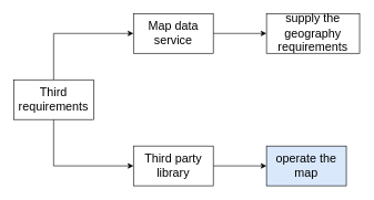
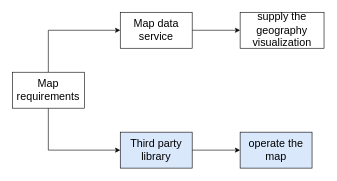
  <mxCell id="0" />
  <mxCell id="1" parent="0" />
  <mxCell id="2" style="edgeStyle=orthogonalEdgeStyle;rounded=0;orthogonalLoop=1;jettySize=auto;html=1;exitX=0.5;exitY=0;exitDx=0;exitDy=0;entryX=0;entryY=0.5;entryDx=0;entryDy=0;" edge="1" parent="1" source="4" target="9"><mxGeometry relative="1" as="geometry" /></mxCell>
  <mxCell id="3" style="edgeStyle=orthogonalEdgeStyle;rounded=0;orthogonalLoop=1;jettySize=auto;html=1;exitX=0.5;exitY=1;exitDx=0;exitDy=0;entryX=0;entryY=0.5;entryDx=0;entryDy=0;" edge="1" parent="1" source="4" target="6"><mxGeometry relative="1" as="geometry" /></mxCell>
- <mxCell id="4" value="&lt;font style=&quot;font-size: 18px&quot;&gt;Third requirements&lt;/font&gt;" style="rounded=0;whiteSpace=wrap;html=1;" vertex="1" parent="1"><mxGeometry x="20" y="120" width="120" height="60" as="geometry" /></mxCell>
+ <mxCell id="4" value="&lt;font style=&quot;font-size: 18px&quot;&gt;Map requirements&lt;/font&gt;" style="rounded=0;whiteSpace=wrap;html=1;" vertex="1" parent="1"><mxGeometry x="20" y="120" width="120" height="60" as="geometry" /></mxCell>
  <mxCell id="5" value="" style="edgeStyle=orthogonalEdgeStyle;rounded=0;orthogonalLoop=1;jettySize=auto;html=1;" edge="1" parent="1" source="6" target="7"><mxGeometry relative="1" as="geometry" /></mxCell>
- <mxCell id="6" value="&lt;font style=&quot;font-size: 18px&quot;&gt;Third party library&lt;/font&gt;" style="rounded=0;whiteSpace=wrap;html=1;" vertex="1" parent="1"><mxGeometry x="200" y="220" width="120" height="60" as="geometry" /></mxCell>
+ <mxCell id="6" value="&lt;font style=&quot;font-size: 18px&quot;&gt;Third party library&lt;/font&gt;" style="rounded=0;whiteSpace=wrap;html=1;fillColor=#dae8fc;" vertex="1" parent="1"><mxGeometry x="200" y="220" width="120" height="60" as="geometry" /></mxCell>
  <mxCell id="7" value="&lt;font style=&quot;font-size: 18px&quot;&gt;operate the map&lt;/font&gt;" style="rounded=0;whiteSpace=wrap;html=1;fillColor=#dae8fc;" vertex="1" parent="1"><mxGeometry x="400" y="220" width="120" height="60" as="geometry" /></mxCell>
  <mxCell id="8" value="" style="edgeStyle=orthogonalEdgeStyle;rounded=0;orthogonalLoop=1;jettySize=auto;html=1;" edge="1" parent="1" source="9" target="10"><mxGeometry relative="1" as="geometry" /></mxCell>
  <mxCell id="9" value="&lt;font style=&quot;font-size: 18px&quot;&gt;Map data service&lt;/font&gt; " style="rounded=0;whiteSpace=wrap;html=1;" vertex="1" parent="1"><mxGeometry x="200" y="20" width="120" height="60" as="geometry" /></mxCell>
- <mxCell id="10" value="&lt;font style=&quot;font-size: 18px&quot;&gt;supply the geography requirements&lt;/font&gt;" style="rounded=0;whiteSpace=wrap;html=1;" vertex="1" parent="1"><mxGeometry x="400" y="20" width="140" height="60" as="geometry" /></mxCell>
+ <mxCell id="10" value="&lt;font style=&quot;font-size: 18px&quot;&gt;supply the geography visualization&lt;/font&gt;" style="rounded=0;whiteSpace=wrap;html=1;" vertex="1" parent="1"><mxGeometry x="400" y="20" width="140" height="60" as="geometry" /></mxCell>
